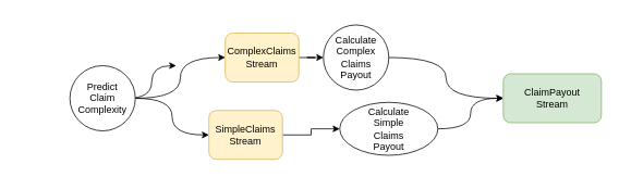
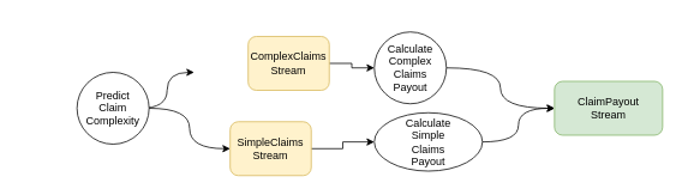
  <mxCell id="0" />
  <mxCell id="1" parent="0" />
  <mxCell id="2" style="edgeStyle=orthogonalEdgeStyle;rounded=0;orthogonalLoop=1;jettySize=auto;html=1;entryX=0;entryY=0.5;entryDx=0;entryDy=0;" edge="1" parent="1" source="3" target="11"><mxGeometry relative="1" as="geometry" /></mxCell>
  <mxCell id="3" value="&lt;div&gt;SimpleClaims&lt;/div&gt;&lt;div&gt;Stream&lt;/div&gt;" style="rounded=1;whiteSpace=wrap;html=1;fillColor=#fff2cc;strokeColor=#d6b656;" vertex="1" parent="1"><mxGeometry x="255" y="135" width="90" height="60" as="geometry" /></mxCell>
  <mxCell id="4" style="edgeStyle=orthogonalEdgeStyle;rounded=0;orthogonalLoop=1;jettySize=auto;html=1;" edge="1" parent="1" source="5" target="13"><mxGeometry relative="1" as="geometry" /></mxCell>
  <mxCell id="5" value="&lt;div&gt;ComplexClaims&lt;/div&gt;&lt;div&gt;Stream&lt;/div&gt;" style="rounded=1;whiteSpace=wrap;html=1;fillColor=#fff2cc;strokeColor=#d6b656;" vertex="1" parent="1"><mxGeometry x="275" y="40" width="90" height="60" as="geometry" /></mxCell>
  <mxCell id="6" value="&lt;div&gt;ClaimPayout&lt;/div&gt;&lt;div&gt;Stream&lt;/div&gt;" style="rounded=1;whiteSpace=wrap;html=1;fillColor=#d5e8d4;strokeColor=#82b366;" vertex="1" parent="1"><mxGeometry x="615" y="90" width="120" height="60" as="geometry" /></mxCell>
  <mxCell id="7" style="edgeStyle=orthogonalEdgeStyle;rounded=0;orthogonalLoop=1;jettySize=auto;html=1;" edge="1" parent="1"><mxGeometry relative="1" as="geometry"><mxPoint x="20" y="20" as="sourcePoint" /></mxGeometry></mxCell>
  <mxCell id="8" style="edgeStyle=orthogonalEdgeStyle;rounded=0;orthogonalLoop=1;jettySize=auto;html=1;curved=1;" edge="1" parent="1"><mxGeometry relative="1" as="geometry"><mxPoint x="155" y="120" as="sourcePoint" /></mxGeometry></mxCell>
  <mxCell id="9" style="edgeStyle=orthogonalEdgeStyle;rounded=0;orthogonalLoop=1;jettySize=auto;html=1;entryX=0;entryY=0.5;entryDx=0;entryDy=0;curved=1;" edge="1" parent="1"><mxGeometry relative="1" as="geometry"><mxPoint x="155" y="120" as="sourcePoint" /></mxGeometry></mxCell>
  <mxCell id="10" style="edgeStyle=orthogonalEdgeStyle;rounded=0;orthogonalLoop=1;jettySize=auto;html=1;entryX=0;entryY=0.5;entryDx=0;entryDy=0;curved=1;" edge="1" parent="1" source="11" target="6"><mxGeometry relative="1" as="geometry" /></mxCell>
  <mxCell id="11" value="&lt;div&gt;Calculate&lt;/div&gt;&lt;div&gt;Simple&lt;/div&gt;&lt;div&gt;Claims&lt;/div&gt;&lt;div&gt;Payout&lt;/div&gt;" style="ellipse;whiteSpace=wrap;html=1;aspect=fixed;" vertex="1" parent="1"><mxGeometry x="415" y="125" width="120" height="65" as="geometry" /></mxCell>
  <mxCell id="12" style="edgeStyle=orthogonalEdgeStyle;rounded=0;orthogonalLoop=1;jettySize=auto;html=1;curved=1;" edge="1" parent="1" source="13" target="6"><mxGeometry relative="1" as="geometry" /></mxCell>
- <mxCell id="13" value="&lt;div&gt;Calculate&lt;/div&gt;&lt;div&gt;Complex&lt;/div&gt;&lt;div&gt;Claims&lt;/div&gt;&lt;div&gt;Payout&lt;/div&gt;" style="ellipse;whiteSpace=wrap;html=1;aspect=fixed;" vertex="1" parent="1"><mxGeometry x="395" y="30" width="80" height="80" as="geometry" /></mxCell>
+ <mxCell id="13" value="&lt;div&gt;Calculate&lt;/div&gt;&lt;div&gt;Complex&lt;/div&gt;&lt;div&gt;Claims&lt;/div&gt;&lt;div&gt;Payout&lt;/div&gt;" style="ellipse;whiteSpace=wrap;html=1;aspect=fixed;" vertex="1" parent="1"><mxGeometry x="415" y="35" width="80" height="80" as="geometry" /></mxCell>
  <mxCell id="14" style="edgeStyle=orthogonalEdgeStyle;rounded=0;orthogonalLoop=1;jettySize=auto;html=1;curved=1;" edge="1" parent="1"><mxGeometry relative="1" as="geometry"><mxPoint x="155" y="120" as="sourcePoint" /><mxPoint x="215" y="80" as="targetPoint" /><Array as="points"><mxPoint x="185" y="120" /><mxPoint x="185" y="80" /></Array></mxGeometry></mxCell>
- <mxCell id="15" style="edgeStyle=orthogonalEdgeStyle;curved=1;rounded=0;orthogonalLoop=1;jettySize=auto;html=1;" edge="1" parent="1" source="17" target="5"><mxGeometry relative="1" as="geometry" /></mxCell>
  <mxCell id="16" style="edgeStyle=orthogonalEdgeStyle;curved=1;rounded=0;orthogonalLoop=1;jettySize=auto;html=1;" edge="1" parent="1" source="17" target="3"><mxGeometry relative="1" as="geometry" /></mxCell>
  <mxCell id="17" value="&lt;div&gt;Predict&lt;/div&gt;&lt;div&gt;Claim&lt;/div&gt;&lt;div&gt;Complexity&lt;/div&gt;" style="ellipse;whiteSpace=wrap;html=1;aspect=fixed;" vertex="1" parent="1"><mxGeometry x="85" y="80" width="80" height="80" as="geometry" /></mxCell>
